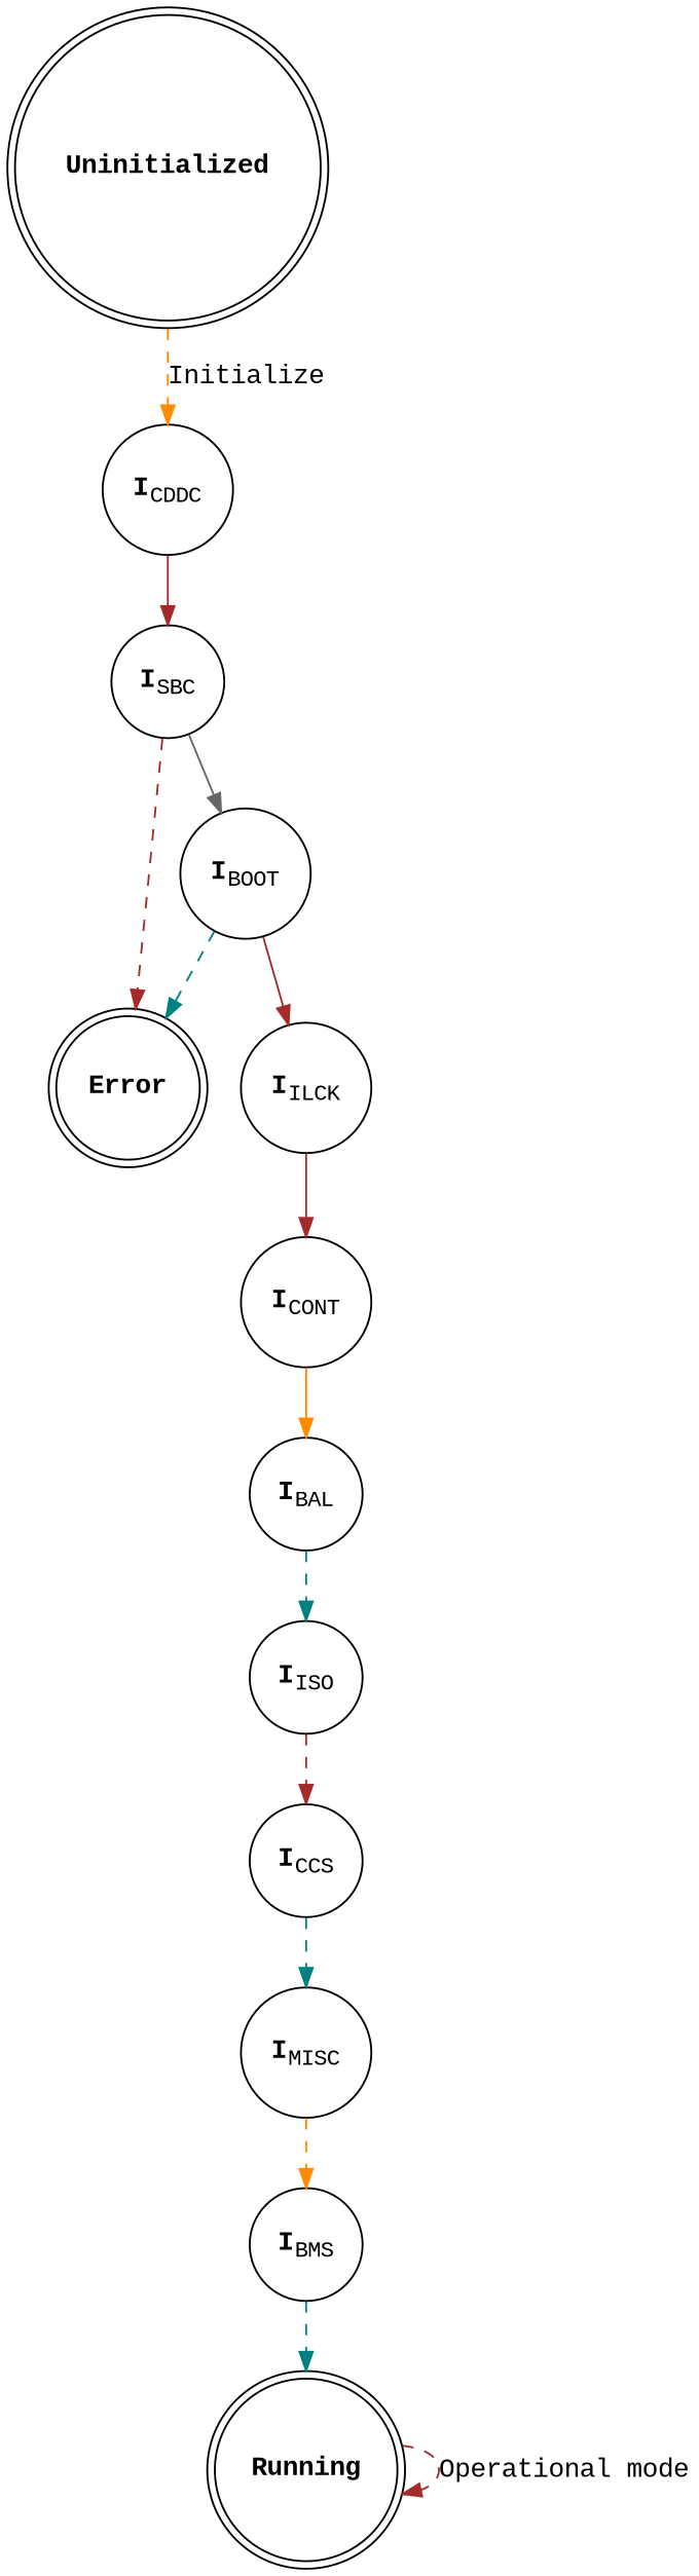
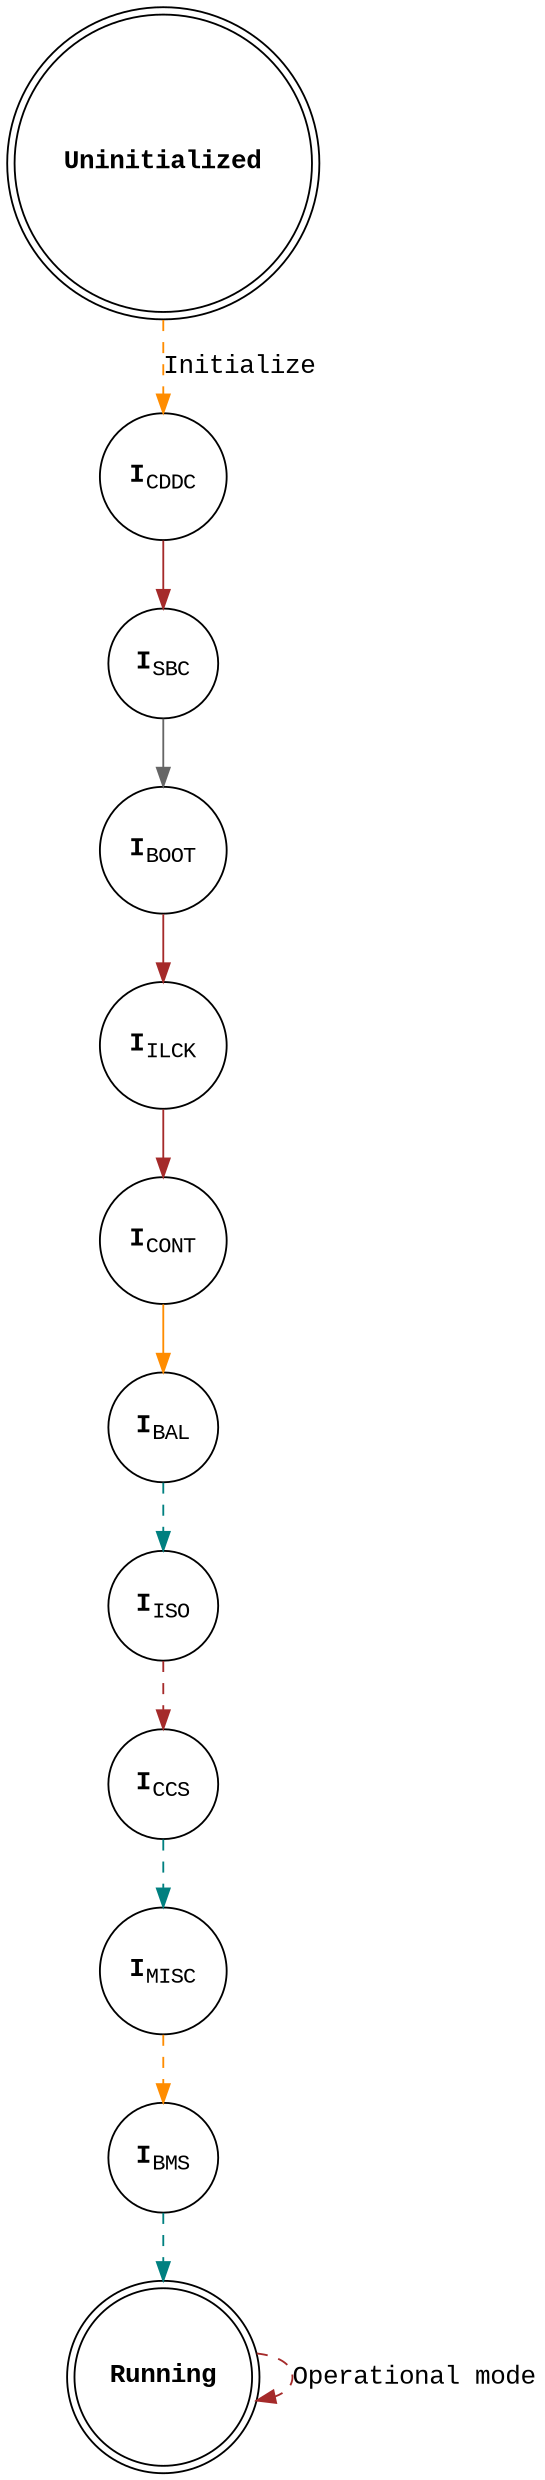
  digraph {
    rankdir=TB
    fontname="Liberation Mono"
    node [shape=circle fontname="Liberation Mono"]
    edge [color=brown style=dashed fontname="Liberation Mono"]
    n1 [label=<<B>Uninitialized</B>> shape=doublecircle]
    n2 [label=<<B>I</B><SUB>CDDC</SUB>>]
    n3 [label=<<B>Running</B>> shape=doublecircle]
-   n4 [label=<<B>Error</B>> shape=doublecircle]
    n5 [label=<<B>I</B><SUB>SBC</SUB>>]
    n6 [label=<<B>I</B><SUB>BOOT</SUB>>]
    n7 [label=<<B>I</B><SUB>ILCK</SUB>>]
    n8 [label=<<B>I</B><SUB>CONT</SUB>>]
    n9 [label=<<B>I</B><SUB>BAL</SUB>>]
    n10 [label=<<B>I</B><SUB>ISO</SUB>>]
    n11 [label=<<B>I</B><SUB>CCS</SUB>>]
    n12 [label=<<B>I</B><SUB>MISC</SUB>>]
    n13 [label=<<B>I</B><SUB>BMS</SUB>>]
    n1 -> n2 [label=Initialize color=darkorange]
    n2 -> n5 [style=solid]
    n3 -> n3 [label="Operational mode"]
-   n5 -> n4
    n5 -> n6 [color=gray40 style=solid]
-   n6 -> n4 [color=teal]
    n6 -> n7 [style=solid]
    n7 -> n8 [style=solid]
    n8 -> n9 [color=darkorange style=solid]
    n9 -> n10 [color=teal]
    n10 -> n11
    n11 -> n12 [color=teal]
    n12 -> n13 [color=darkorange]
    n13 -> n3 [color=teal]
  }
